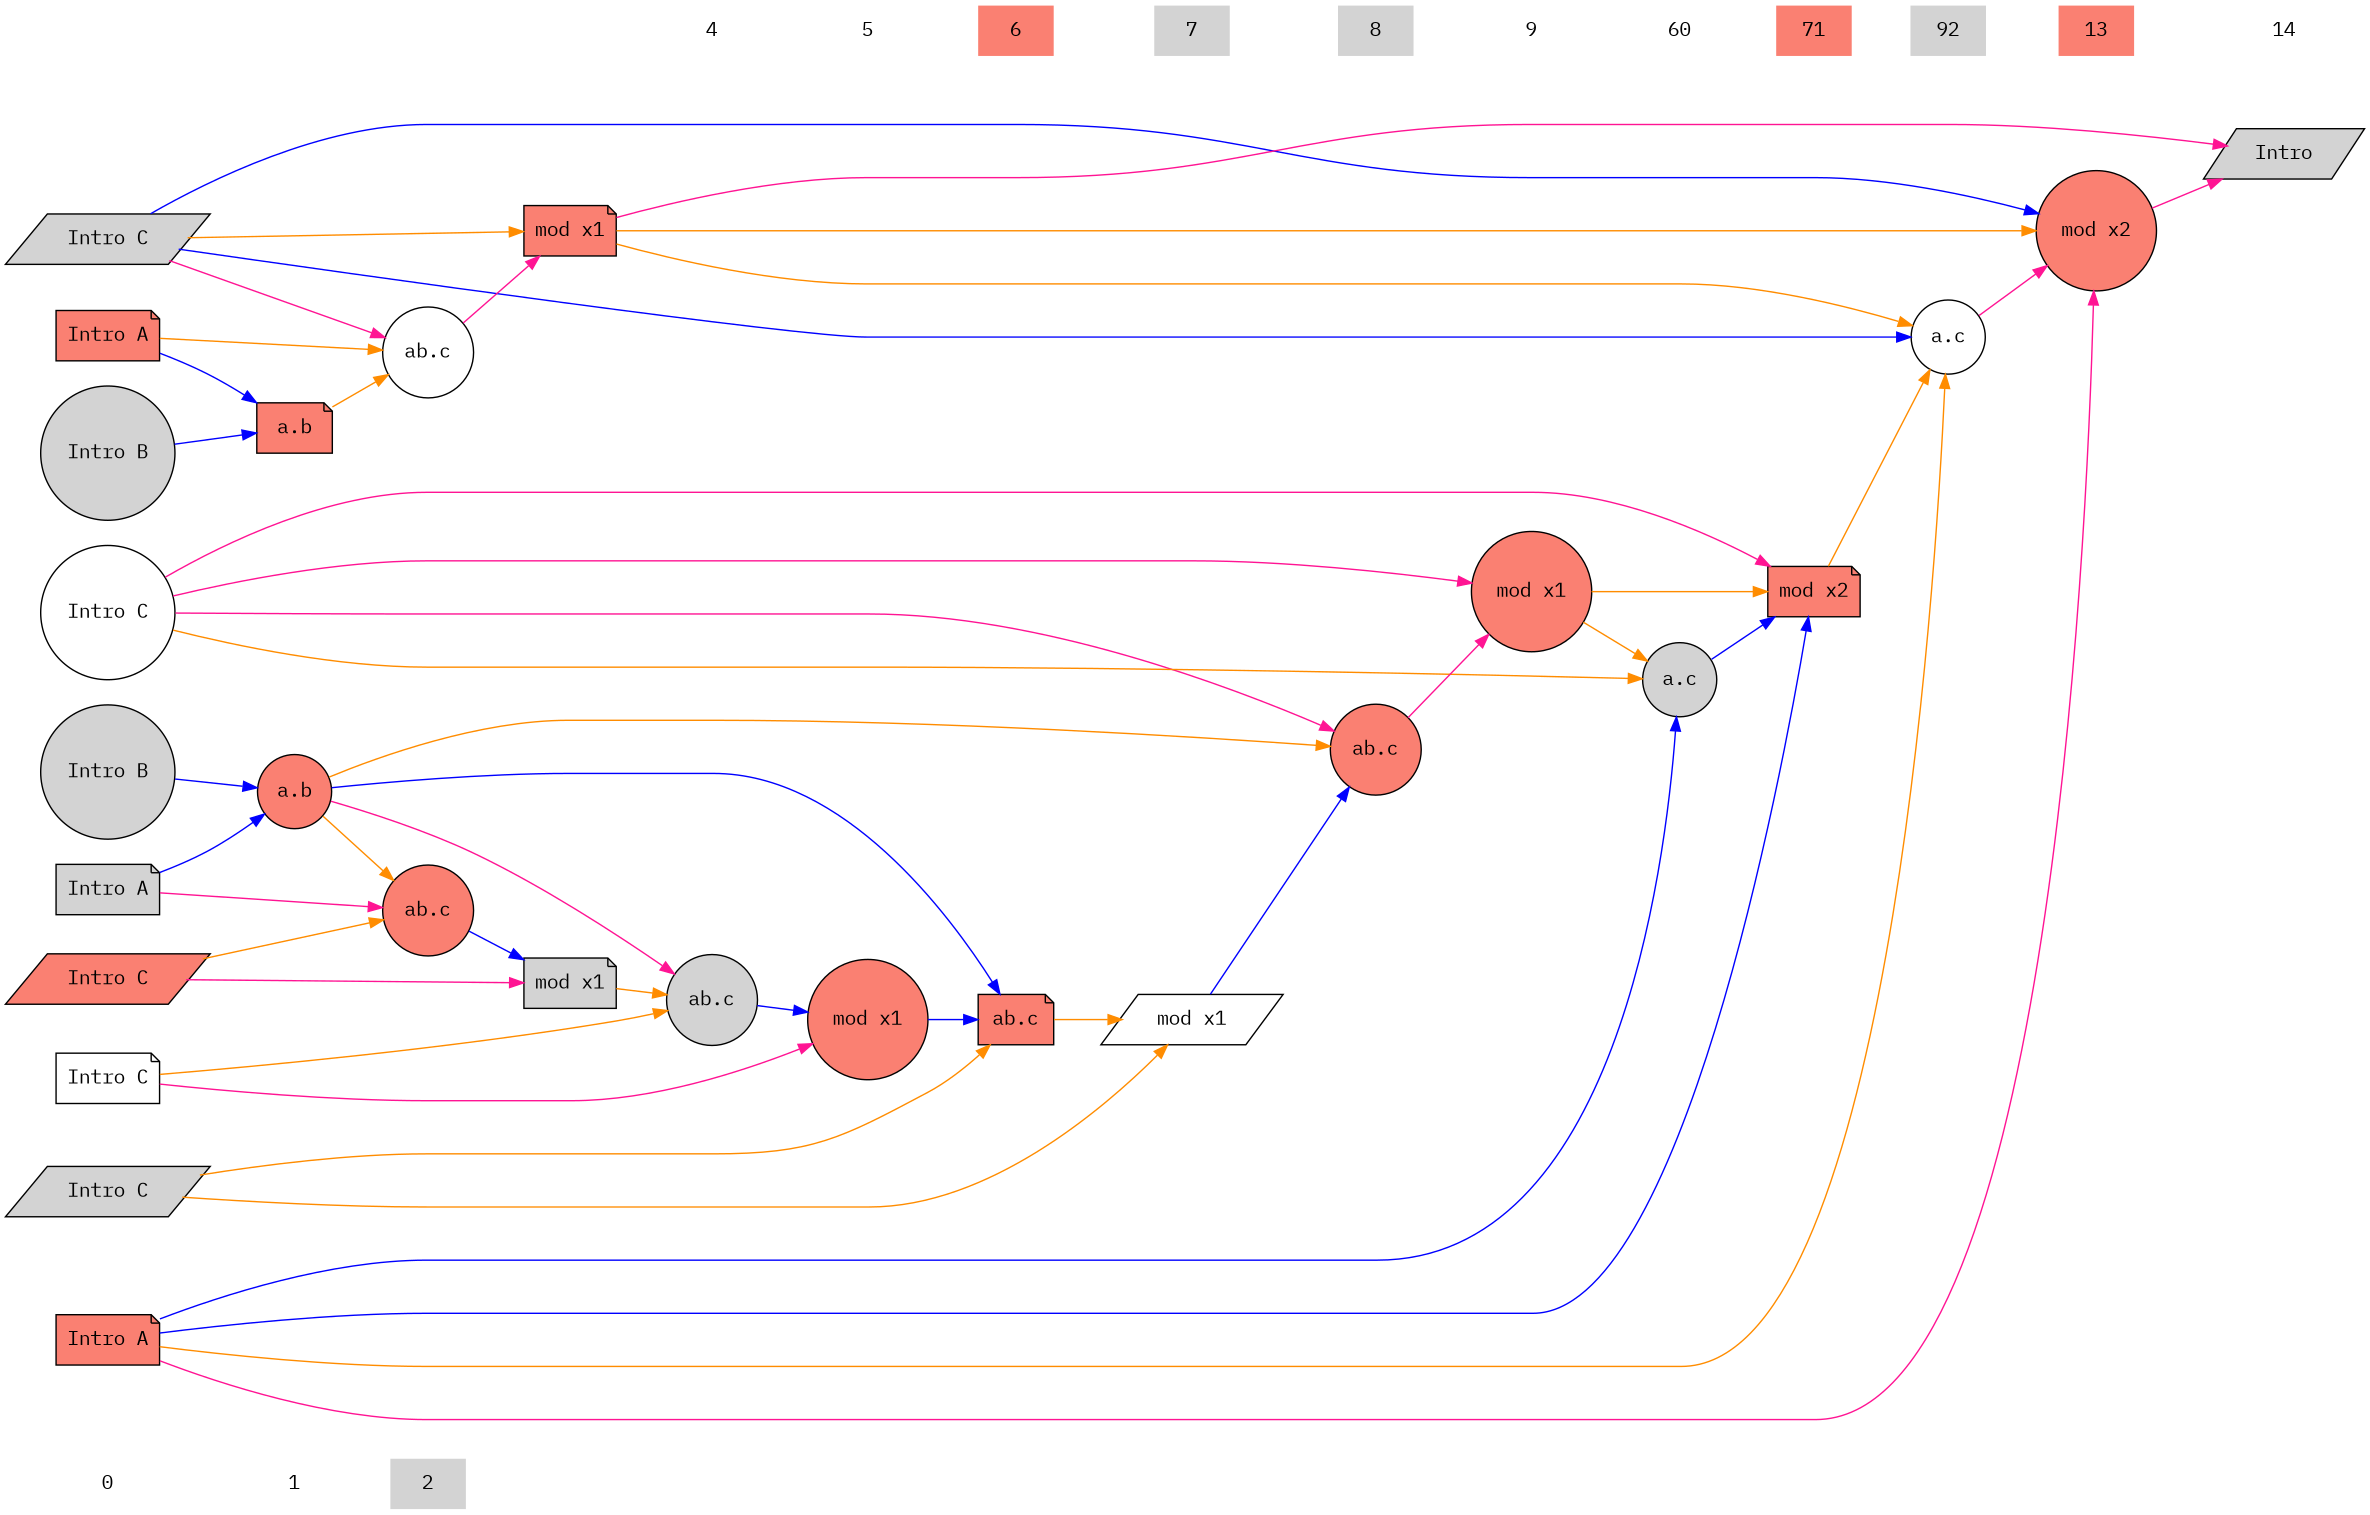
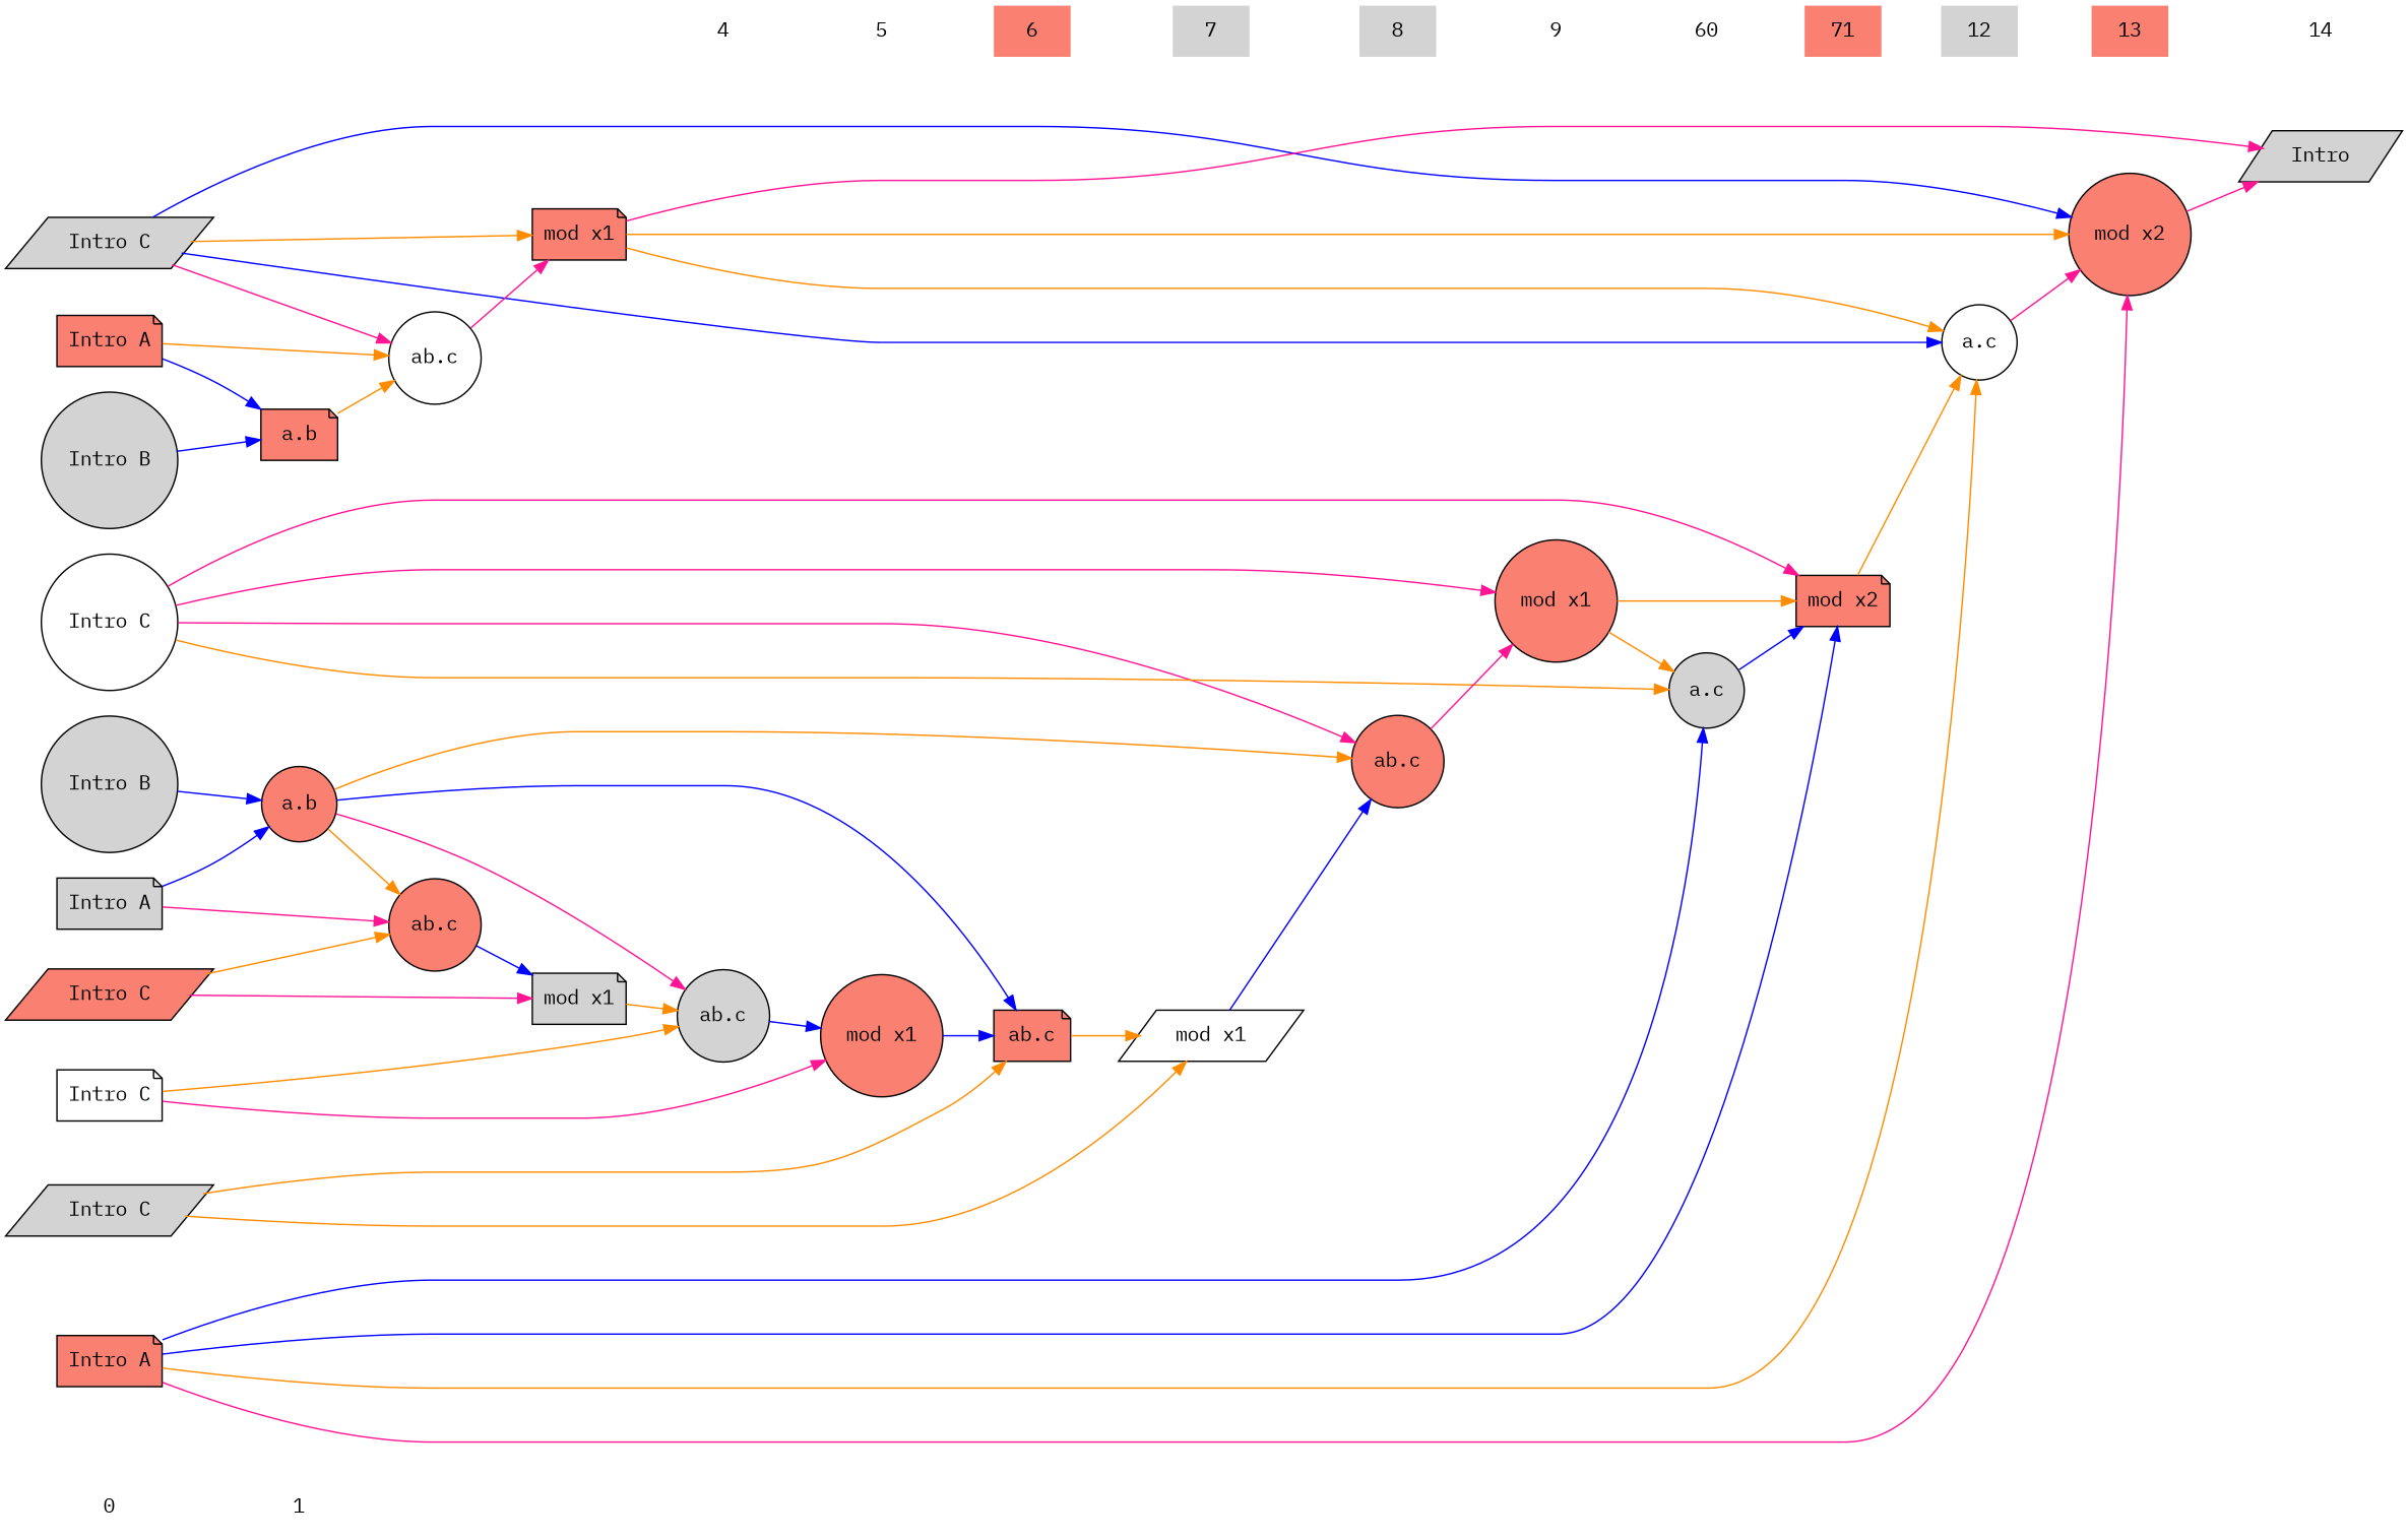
  digraph {
    fontname="IBM Plex Mono"
    rankdir=LR
    ranksep=.5
    node [fillcolor=salmon fontname="IBM Plex Mono" shape=plaintext style=filled]
    edge [fontname="IBM Plex Mono" color=darkorange]
    0 [fillcolor=white]
    n2 [fillcolor=lightgrey label="Intro B" shape=circle]
    n3 [label="Intro A" shape=note]
    n4 [label="Intro A" shape=note]
    n5 [fillcolor=lightgrey label="Intro B" shape=circle]
    n6 [fillcolor=lightgrey label="Intro A" shape=note]
    n7 [fillcolor=lightgrey label="Intro C" shape=parallelogram]
    n8 [fillcolor=white label="Intro C" shape=circle]
    n9 [fillcolor=white label="Intro C" shape=note]
    n10 [label="Intro C" shape=parallelogram]
    n11 [fillcolor=lightgrey label="Intro C" shape=parallelogram]
    1 [fillcolor=white]
    n13 [label="a.b" shape=note]
    n14 [label="a.b" shape=circle]
-   2 [fillcolor=lightgrey]
    n16 [fillcolor=white label="ab.c" shape=circle]
    n17 [label="ab.c" shape=circle]
    n18 [fillcolor=lightgrey label="mod x1" shape=note]
    n19 [label="mod x1" shape=note]
    4 [fillcolor=white]
    n21 [fillcolor=lightgrey label="ab.c" shape=circle]
    5 [fillcolor=white]
    n23 [label="mod x1" shape=circle]
    6
    n25 [label="ab.c" shape=note]
    7 [fillcolor=lightgrey]
    n27 [fillcolor=white label="mod x1" shape=parallelogram]
    8 [fillcolor=lightgrey]
    n29 [label="ab.c" shape=circle]
    9 [fillcolor=white]
    n31 [label="mod x1" shape=circle]
    n32 [fillcolor=white label=60]
    n33 [fillcolor=lightgrey label="a.c" shape=circle]
    n34 [label=71]
    n35 [label="mod x2" shape=note]
-   12 [fillcolor=lightgrey label=92]
+   12 [fillcolor=lightgrey]
    n37 [fillcolor=white label="a.c" shape=circle]
    13
    n39 [label="mod x2" shape=circle]
    14 [fillcolor=white]
    n41 [fillcolor=lightgrey label=Intro shape=parallelogram]
    subgraph sub_1 {
      rank=same
      0
      n2
      n3
      n4
      n5
      n6
      n7
      n8
      n9
      n10
      n11
    }
    subgraph sub_2 {
      rank=same
      1
      n13
      n14
    }
    subgraph sub_3 {
      rank=same
-     2
      n16
      n17
    }
    subgraph sub_4 {
      rank=same
      n18
      n19
    }
    subgraph sub_5 {
      rank=same
      4
      n21
    }
    subgraph sub_6 {
      rank=same
      5
      n23
    }
    subgraph sub_7 {
      rank=same
      6
      n25
    }
    subgraph sub_8 {
      rank=same
      7
      n27
    }
    subgraph sub_9 {
      rank=same
      8
      n29
    }
    subgraph sub_10 {
      rank=same
      9
      n31
    }
    subgraph sub_11 {
      rank=same
      n32
      n33
    }
    subgraph sub_12 {
      rank=same
      n34
      n35
    }
    subgraph sub_13 {
      rank=same
      12
      n37
    }
    subgraph sub_14 {
      rank=same
      13
      n39
    }
    subgraph sub_15 {
      rank=same
      14
      n41
    }
    0 -> 1 [style=invis color=""]
    n2 -> n13 [color=blue]
    n3 -> n13 [color=blue]
    n3 -> n16
    n4 -> n33 [color=blue]
    n4 -> n35 [color=blue]
    n4 -> n37
    n4 -> n39 [color=deeppink]
    n5 -> n14 [color=blue]
    n6 -> n14 [color=blue]
    n6 -> n17 [color=deeppink]
    n7 -> n16 [color=deeppink]
    n7 -> n19
    n7 -> n37 [color=blue]
    n7 -> n39 [color=blue]
    n8 -> n29 [color=deeppink]
    n8 -> n31 [color=deeppink]
    n8 -> n33
    n8 -> n35 [color=deeppink]
    n9 -> n21
    n9 -> n23 [color=deeppink]
    n10 -> n17
    n10 -> n18 [color=deeppink]
    n11 -> n25
    n11 -> n27
-   1 -> 2 [style=invis color=""]
    n13 -> n16
    n14 -> n17
    n14 -> n21 [color=deeppink]
    n14 -> n25 [color=blue]
    n14 -> n29
    n16 -> n19 [color=deeppink]
    n17 -> n18 [color=blue]
    n18 -> n21
    n19 -> n37
    n19 -> n39
    n19 -> n41 [color=deeppink]
    4 -> 5 [style=invis color=""]
    n21 -> n23 [color=blue]
    5 -> 6 [style=invis color=""]
    n23 -> n25 [color=blue]
    6 -> 7 [style=invis color=""]
    n25 -> n27
    7 -> 8 [style=invis color=""]
    n27 -> n29 [color=blue]
    8 -> 9 [style=invis color=""]
    n29 -> n31 [color=deeppink]
    9 -> n32 [style=invis color=""]
    n31 -> n33
    n31 -> n35
    n32 -> n34 [style=invis color=""]
    n33 -> n35 [color=blue]
    n34 -> 12 [style=invis color=""]
    n35 -> n37
    12 -> 13 [style=invis color=""]
    n37 -> n39 [color=deeppink]
    13 -> 14 [style=invis color=""]
    n39 -> n41 [color=deeppink]
  }
